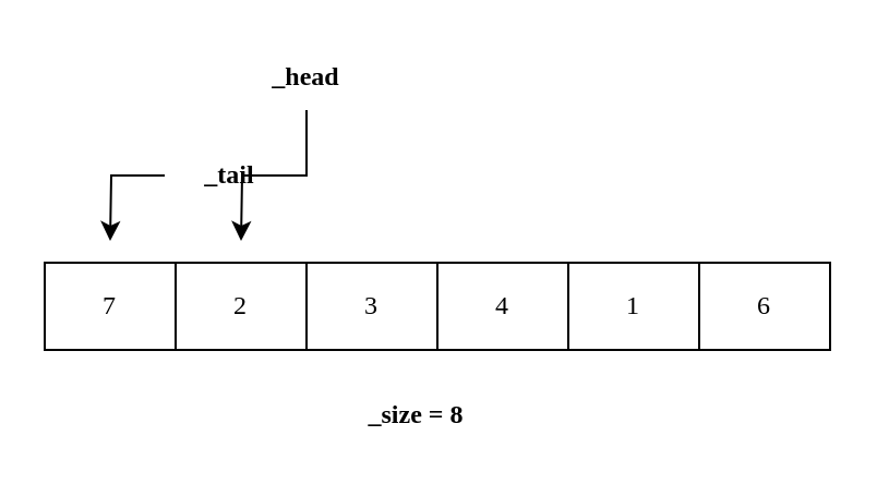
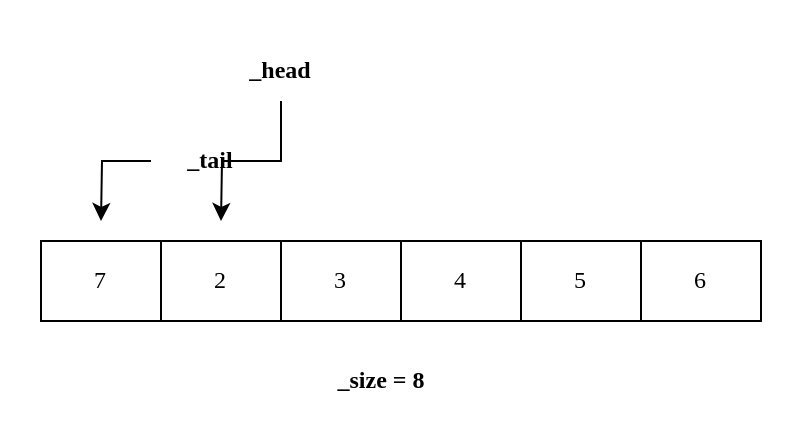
  <mxCell id="0" />
  <mxCell id="1" parent="0" />
  <mxCell id="2" value="" style="shape=table;html=1;whiteSpace=wrap;startSize=0;container=1;collapsible=0;childLayout=tableLayout;fontFamily=Comic Sans MS;" vertex="1" parent="1"><mxGeometry x="20" y="120" width="360" height="40" as="geometry" /></mxCell>
  <mxCell id="3" value="" style="shape=tableRow;horizontal=0;startSize=0;swimlaneHead=0;swimlaneBody=0;top=0;left=0;bottom=0;right=0;collapsible=0;dropTarget=0;fillColor=none;points=[[0,0.5],[1,0.5]];portConstraint=eastwest;fontFamily=Comic Sans MS;" vertex="1" parent="2"><mxGeometry width="360" height="40" as="geometry" /></mxCell>
  <mxCell id="4" value="7" style="shape=partialRectangle;html=1;whiteSpace=wrap;connectable=0;fillColor=none;top=0;left=0;bottom=0;right=0;overflow=hidden;fontFamily=Comic Sans MS;" vertex="1" parent="3"><mxGeometry width="60" height="40" as="geometry"><mxRectangle width="60" height="40" as="alternateBounds" /></mxGeometry></mxCell>
  <mxCell id="5" value="2" style="shape=partialRectangle;html=1;whiteSpace=wrap;connectable=0;fillColor=none;top=0;left=0;bottom=0;right=0;overflow=hidden;fontFamily=Comic Sans MS;" vertex="1" parent="3"><mxGeometry x="60" width="60" height="40" as="geometry"><mxRectangle width="60" height="40" as="alternateBounds" /></mxGeometry></mxCell>
  <mxCell id="6" value="3" style="shape=partialRectangle;html=1;whiteSpace=wrap;connectable=0;fillColor=none;top=0;left=0;bottom=0;right=0;overflow=hidden;fontFamily=Comic Sans MS;" vertex="1" parent="3"><mxGeometry x="120" width="60" height="40" as="geometry"><mxRectangle width="60" height="40" as="alternateBounds" /></mxGeometry></mxCell>
  <mxCell id="7" value="4" style="shape=partialRectangle;html=1;whiteSpace=wrap;connectable=0;fillColor=none;top=0;left=0;bottom=0;right=0;overflow=hidden;fontFamily=Comic Sans MS;" vertex="1" parent="3"><mxGeometry x="180" width="60" height="40" as="geometry"><mxRectangle width="60" height="40" as="alternateBounds" /></mxGeometry></mxCell>
- <mxCell id="8" value="1" style="shape=partialRectangle;html=1;whiteSpace=wrap;connectable=0;fillColor=none;top=0;left=0;bottom=0;right=0;overflow=hidden;fontFamily=Comic Sans MS;" vertex="1" parent="3"><mxGeometry x="240" width="60" height="40" as="geometry"><mxRectangle width="60" height="40" as="alternateBounds" /></mxGeometry></mxCell>
+ <mxCell id="8" value="5" style="shape=partialRectangle;html=1;whiteSpace=wrap;connectable=0;fillColor=none;top=0;left=0;bottom=0;right=0;overflow=hidden;fontFamily=Comic Sans MS;" vertex="1" parent="3"><mxGeometry x="240" width="60" height="40" as="geometry"><mxRectangle width="60" height="40" as="alternateBounds" /></mxGeometry></mxCell>
  <mxCell id="9" value="6" style="shape=partialRectangle;html=1;whiteSpace=wrap;connectable=0;fillColor=none;top=0;left=0;bottom=0;right=0;overflow=hidden;fontFamily=Comic Sans MS;" vertex="1" parent="3"><mxGeometry x="300" width="60" height="40" as="geometry"><mxRectangle width="60" height="40" as="alternateBounds" /></mxGeometry></mxCell>
  <mxCell id="10" style="edgeStyle=orthogonalEdgeStyle;rounded=0;orthogonalLoop=1;jettySize=auto;html=1;fontFamily=Comic Sans MS;" edge="1" parent="1" source="11"><mxGeometry relative="1" as="geometry"><mxPoint x="110" y="110" as="targetPoint" /></mxGeometry></mxCell>
  <mxCell id="11" value="&lt;b&gt;_head&lt;/b&gt;" style="text;html=1;strokeColor=none;fillColor=none;align=center;verticalAlign=middle;whiteSpace=wrap;rounded=0;fontFamily=Comic Sans MS;" vertex="1" parent="1"><mxGeometry x="110" y="20" width="60" height="30" as="geometry" /></mxCell>
  <mxCell id="12" style="edgeStyle=orthogonalEdgeStyle;rounded=0;orthogonalLoop=1;jettySize=auto;html=1;fontFamily=Comic Sans MS;" edge="1" parent="1" source="13"><mxGeometry relative="1" as="geometry"><mxPoint x="50" y="110" as="targetPoint" /></mxGeometry></mxCell>
  <mxCell id="13" value="&lt;b&gt;_tail&lt;/b&gt;" style="text;html=1;strokeColor=none;fillColor=none;align=center;verticalAlign=middle;whiteSpace=wrap;rounded=0;fontFamily=Comic Sans MS;" vertex="1" parent="1"><mxGeometry x="75" y="65" width="60" height="30" as="geometry" /></mxCell>
  <mxCell id="14" value="&lt;b&gt;_size = 8&lt;/b&gt;" style="text;html=1;align=center;verticalAlign=middle;resizable=0;points=[];autosize=1;strokeColor=none;fillColor=none;fontFamily=Comic Sans MS;" vertex="1" parent="1"><mxGeometry x="155" y="180" width="70" height="20" as="geometry" /></mxCell>
